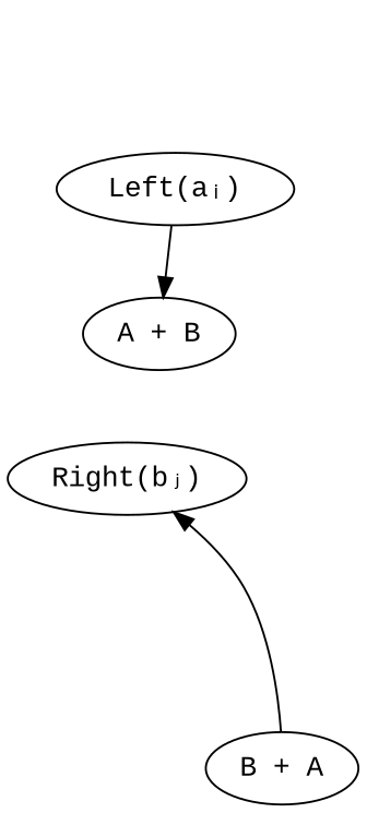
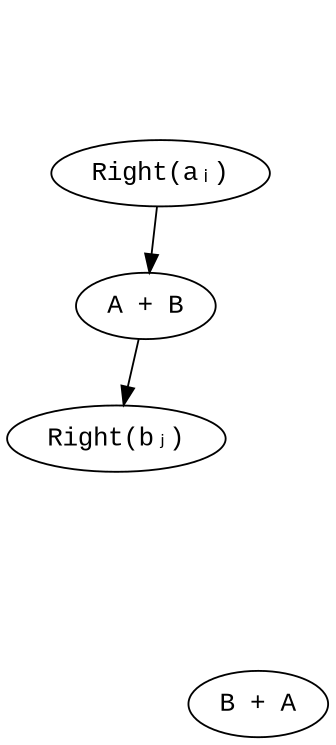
  digraph {
    fontname="Liberation Mono"
    node [fontname="Liberation Mono"]
    edge [fontname="Liberation Mono" style=invis]
    n1 [label="A + B"]
    n2 [label="Right(bⱼ)"]
-   n3 [label="Left(aᵢ)"]
+   n3 [label="Right(aᵢ)"]
    n4 [label="Right(aᵢ)" style=invis]
    n5 [label="Left(bⱼ)" style=invis]
    n6 [label="B + A"]
-   n6 -> n2 [style=""]
+   n1 -> n2 [style=""]
    n2 -> n5
    n3 -> n1 [style=""]
    n3 -> n4
    n4 -> n3
    n4 -> n6 [dir=back]
    n5 -> n2
    n5 -> n6 [dir=back]
  }
